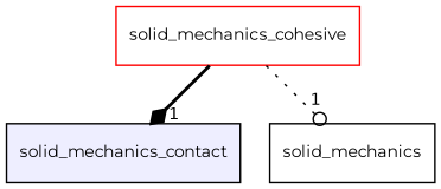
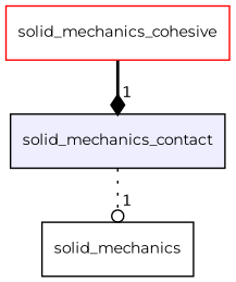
  digraph {
    compound=true
    fontname=Montserrat
    node [fontname=Montserrat fontsize=10 shape=box style=filled]
    edge [fontname=Montserrat headlabel=1 labeldistance=1.5 labelfontname=Helvetica labelfontsize=10]
    n1 [fillcolor="#eeeeff" label=solid_mechanics_contact pencolor=black]
    n2 [label=solid_mechanics style=""]
    n3 [color=red fillcolor=white label=solid_mechanics_cohesive]
-   n3 -> n2 [arrowhead=odot style=dotted]
+   n1 -> n2 [arrowhead=odot style=dotted]
    n3 -> n1 [arrowhead=diamond style=bold]
  }
